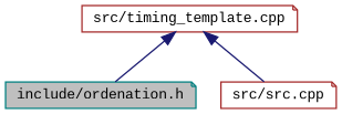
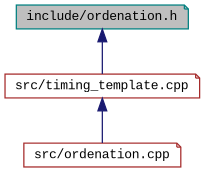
  digraph {
    fontname="Liberation Mono"
    node [color=brown fillcolor=white fontname="Liberation Mono" fontsize=10 shape=note style=filled]
    edge [color=midnightblue dir=back fontname="Liberation Mono" fontsize=10 labelfontname=Helvetica labelfontsize=10 style=solid]
    n1 [color=teal fillcolor=grey75 fontcolor=black height=0.2 label="include/ordenation.h" width=0.4]
    n2 [height=0.2 label="src/timing_template.cpp" width=0.4]
-   n3 [height=0.2 label="src/src.cpp" width=0.4]
-   n2 -> n1
+   n3 [height=0.2 label="src/ordenation.cpp" width=0.4]
+   n1 -> n2
    n2 -> n3
  }
